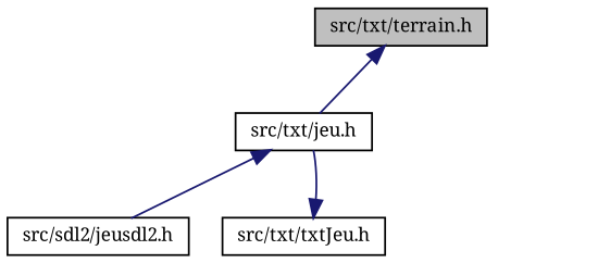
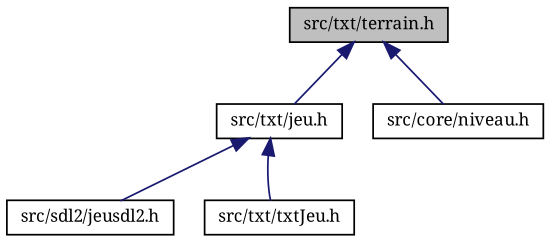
  digraph {
    fontname="Noto Serif"
    node [color=black fillcolor=white fontname="Noto Serif" fontsize=10 shape=record style=filled]
    edge [color=midnightblue dir=back fontname="Noto Serif" fontsize=10 labelfontname=Helvetica labelfontsize=10 style=solid]
    n1 [fillcolor=grey75 fontcolor=black height=0.2 label="src/txt/terrain.h" width=0.4]
    n2 [height=0.2 label="src/txt/jeu.h" width=0.4]
+   n3 [height=0.2 label="src/core/niveau.h" width=0.4]
    n4 [height=0.2 label="src/sdl2/jeusdl2.h" width=0.4]
    n5 [height=0.2 label="src/txt/txtJeu.h" width=0.4]
    n1 -> n2
+   n1 -> n3
    n2 -> n4
-   n5 -> n2
+   n2 -> n5
  }
